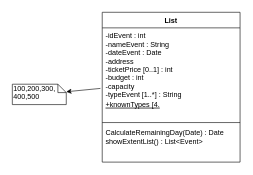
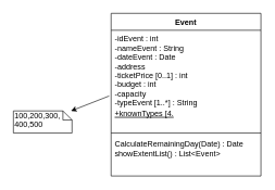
  <mxCell id="0" />
  <mxCell id="1" parent="0" />
- <mxCell id="2" value="List" style="swimlane;fontStyle=1;align=center;verticalAlign=top;childLayout=stackLayout;horizontal=1;startSize=26;horizontalStack=0;resizeParent=1;resizeParentMax=0;resizeLast=0;collapsible=1;marginBottom=0;" vertex="1" parent="1"><mxGeometry x="170" y="20" width="230" height="250" as="geometry" /></mxCell>
+ <mxCell id="2" value="Event" style="swimlane;fontStyle=1;align=center;verticalAlign=top;childLayout=stackLayout;horizontal=1;startSize=26;horizontalStack=0;resizeParent=1;resizeParentMax=0;resizeLast=0;collapsible=1;marginBottom=0;" vertex="1" parent="1"><mxGeometry x="170" y="20" width="230" height="250" as="geometry" /></mxCell>
  <mxCell id="3" value="-idEvent : int&#10;-nameEvent : String&#10;-dateEvent : Date&#10;-address&#10;-ticketPrice [0..1] : int&#10;-budget : int&#10;-capacity&#10;-typeEvent [1..*] : String&#10;" style="text;strokeColor=none;fillColor=none;align=left;verticalAlign=top;spacingLeft=4;spacingRight=4;overflow=hidden;rotatable=0;points=[[0,0.5],[1,0.5]];portConstraint=eastwest;" vertex="1" parent="2"><mxGeometry y="26" width="230" height="154" as="geometry" /></mxCell>
  <mxCell id="4" value="" style="line;strokeWidth=1;fillColor=none;align=left;verticalAlign=middle;spacingTop=-1;spacingLeft=3;spacingRight=3;rotatable=0;labelPosition=right;points=[];portConstraint=eastwest;" vertex="1" parent="2"><mxGeometry y="180" width="230" height="8" as="geometry" /></mxCell>
  <mxCell id="5" value="CalculateRemainingDay(Date) : Date&#10;showExtentList() : List&lt;Event&gt;" style="text;strokeColor=none;fillColor=none;align=left;verticalAlign=top;spacingLeft=4;spacingRight=4;overflow=hidden;rotatable=0;points=[[0,0.5],[1,0.5]];portConstraint=eastwest;" vertex="1" parent="2"><mxGeometry y="188" width="230" height="62" as="geometry" /></mxCell>
  <mxCell id="6" value="+knownTypes [4..*]" style="text;strokeColor=none;fillColor=none;align=left;verticalAlign=top;spacingLeft=4;spacingRight=4;overflow=hidden;rotatable=0;points=[[0,0.5],[1,0.5]];portConstraint=eastwest;fontStyle=4" vertex="1" parent="1"><mxGeometry x="170" y="160" width="100" height="26" as="geometry" /></mxCell>
  <mxCell id="7" value="" style="endArrow=classic;html=1;exitX=-0.013;exitY=0.656;exitDx=0;exitDy=0;exitPerimeter=0;" edge="1" parent="1" source="3" target="8"><mxGeometry width="50" height="50" relative="1" as="geometry"><mxPoint x="340" y="220" as="sourcePoint" /><mxPoint x="100" y="170" as="targetPoint" /></mxGeometry></mxCell>
- <mxCell id="8" value="100,200,300,&lt;br&gt;400,500" style="shape=note;whiteSpace=wrap;html=1;size=14;verticalAlign=top;align=left;spacingTop=-6;" vertex="1" parent="1"><mxGeometry x="20" y="140" width="90" height="34" as="geometry" /></mxCell>
+ <mxCell id="8" value="100,200,300,&lt;br&gt;400,500" style="shape=note;whiteSpace=wrap;html=1;size=14;verticalAlign=top;align=left;spacingTop=-6;" vertex="1" parent="1"><mxGeometry x="20" y="170" width="90" height="34" as="geometry" /></mxCell>
